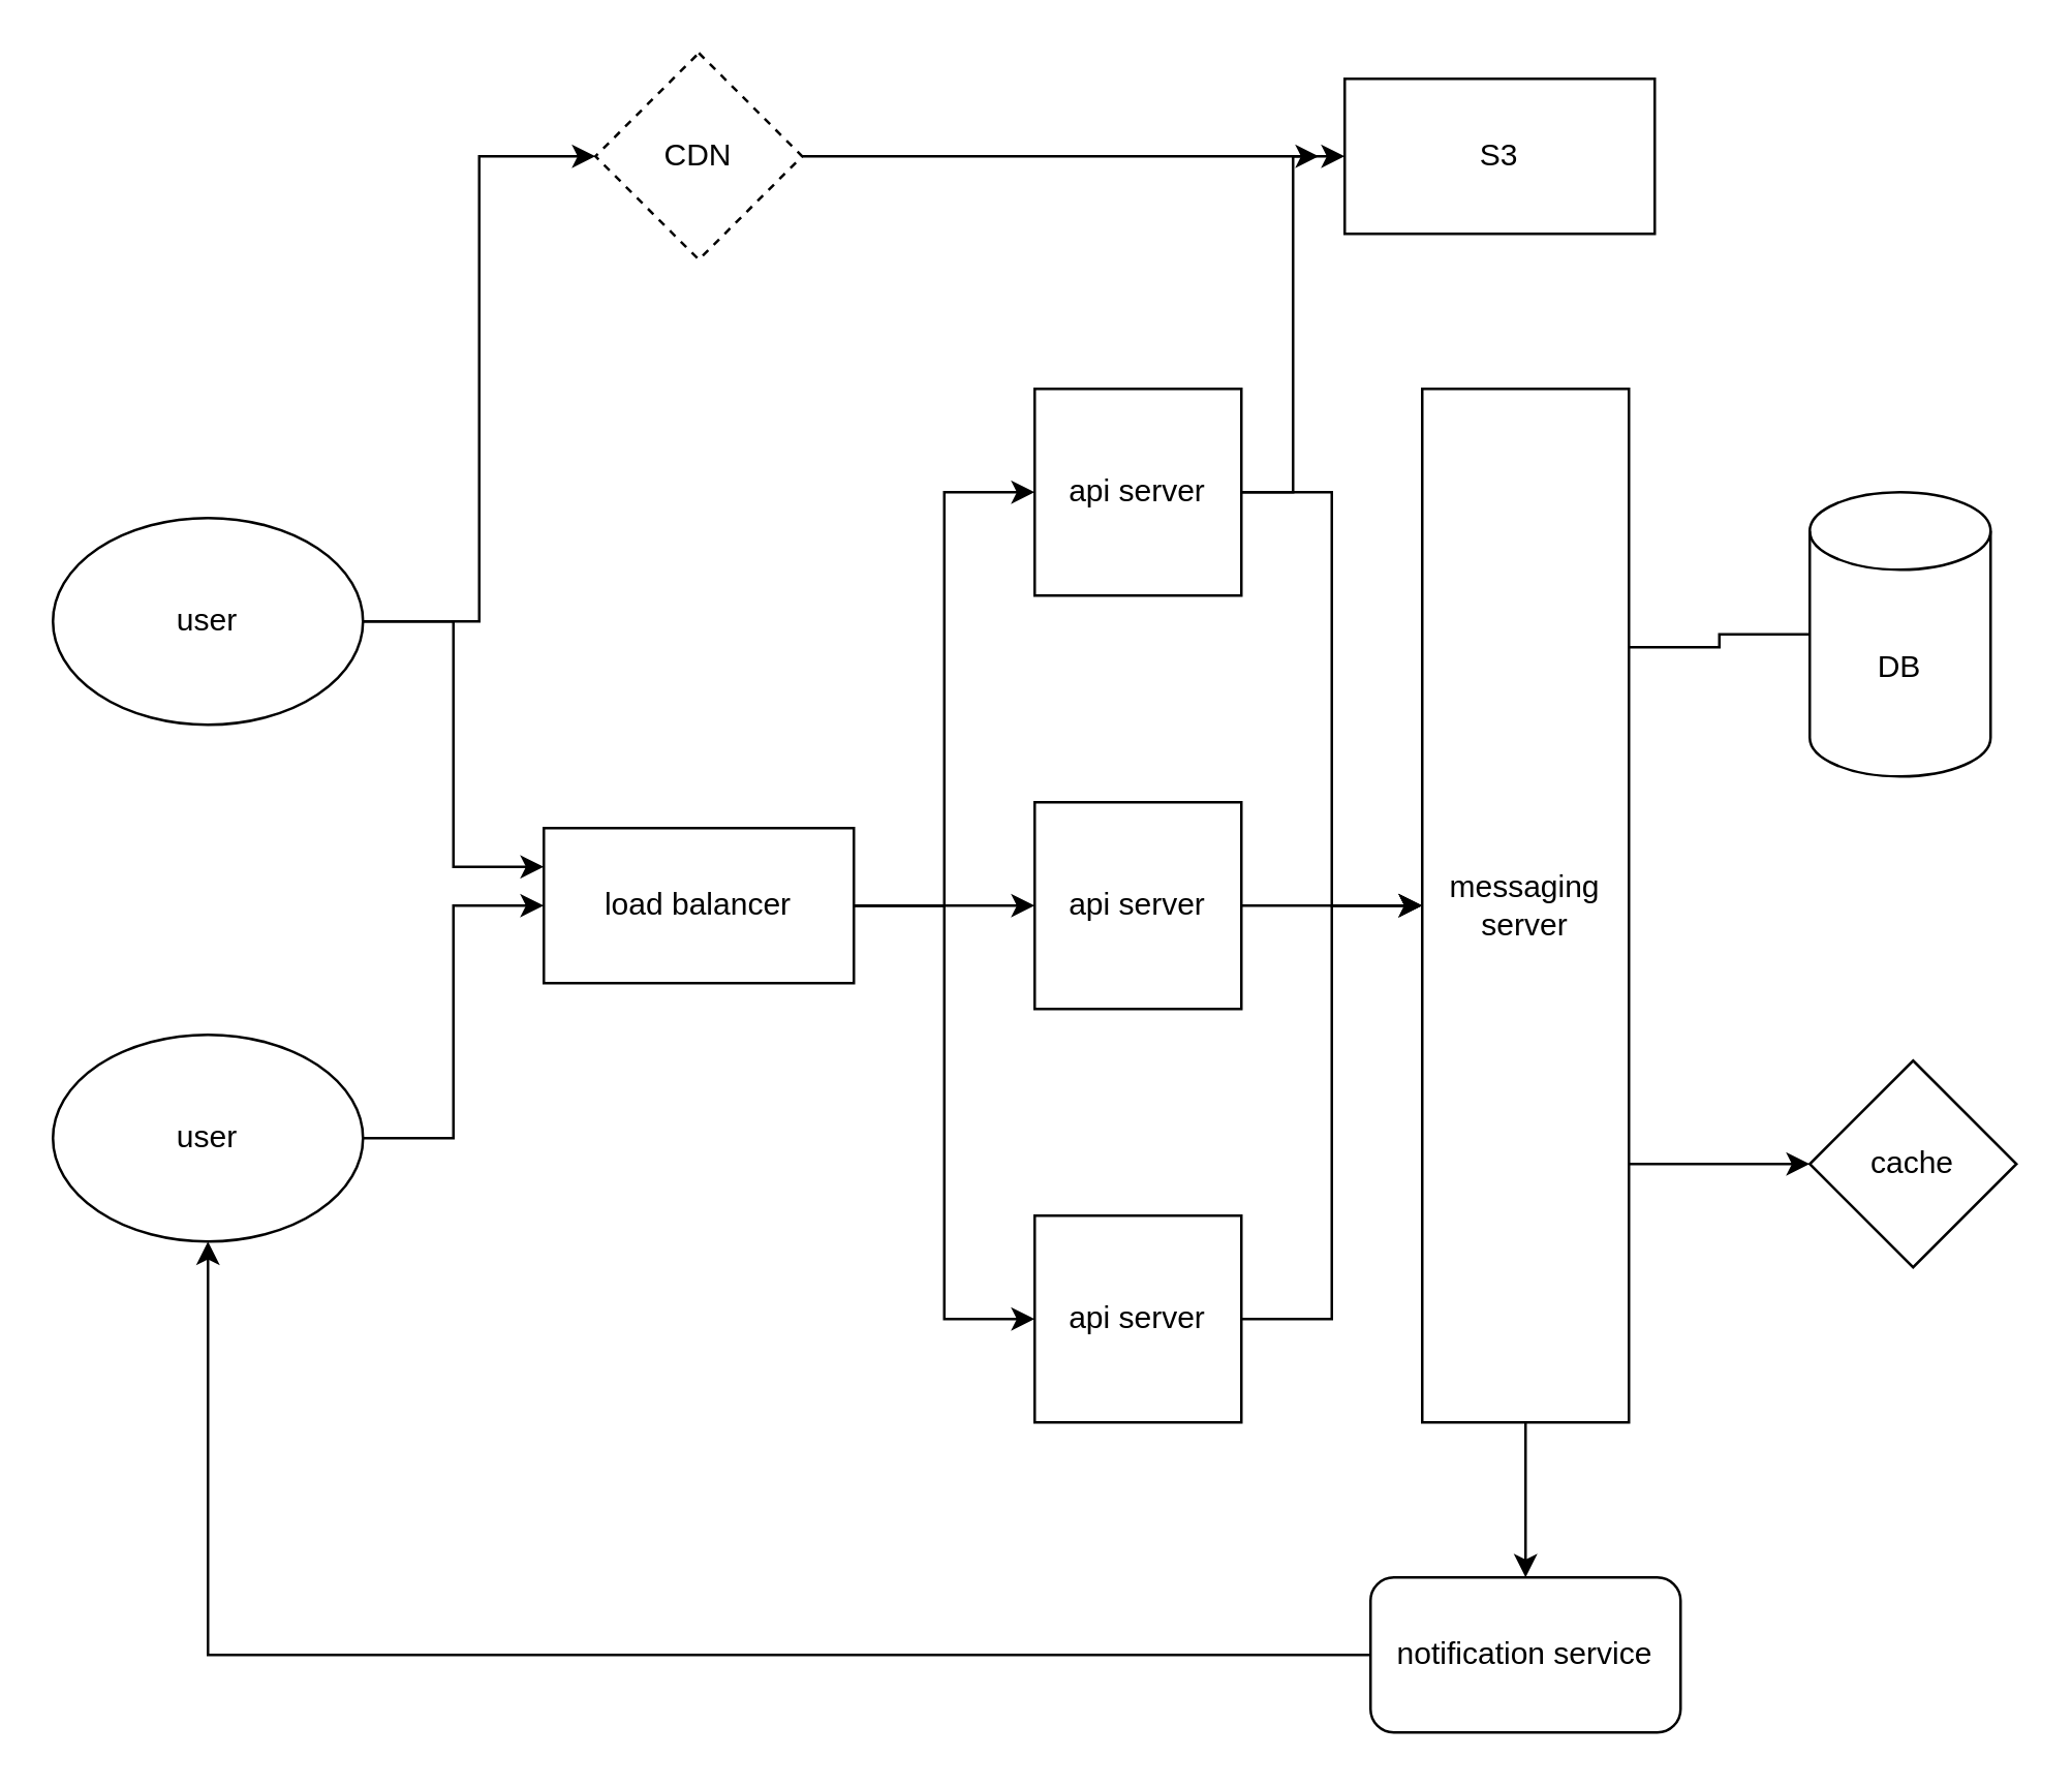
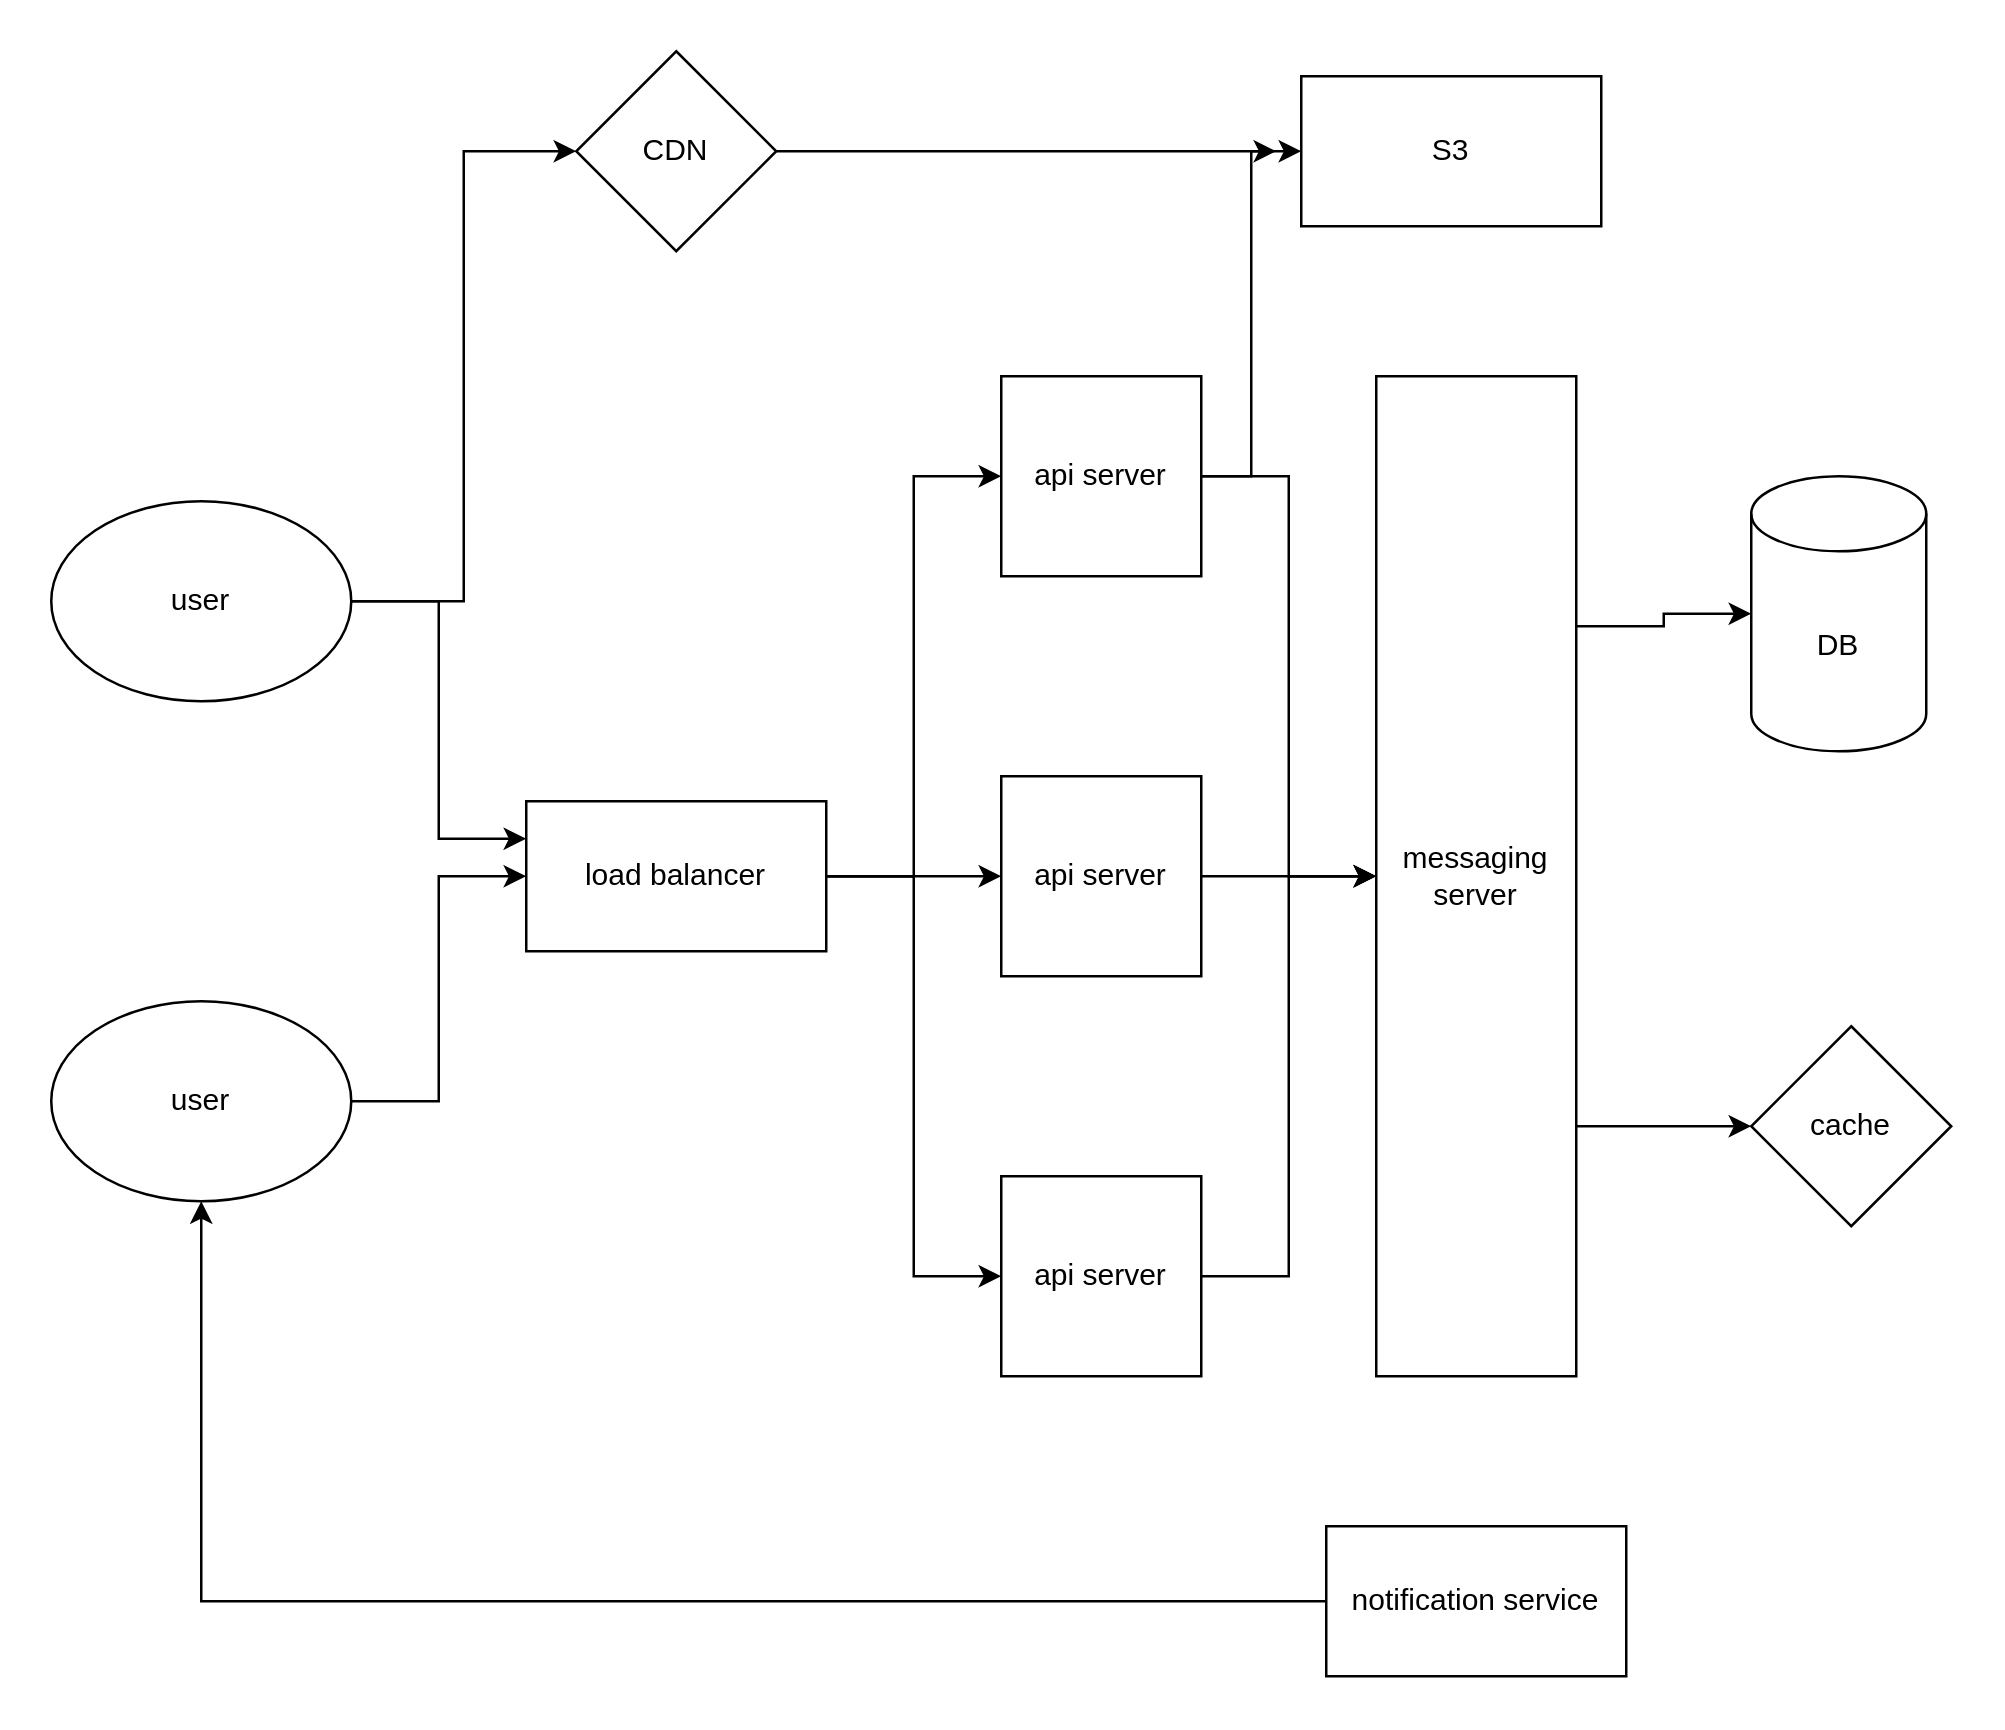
  <mxCell id="0" />
  <mxCell id="1" parent="0" />
  <mxCell id="2" style="edgeStyle=orthogonalEdgeStyle;rounded=0;orthogonalLoop=1;jettySize=auto;html=1;exitX=1;exitY=0.5;exitDx=0;exitDy=0;entryX=0;entryY=0.25;entryDx=0;entryDy=0;" edge="1" parent="1" source="4" target="10"><mxGeometry relative="1" as="geometry" /></mxCell>
  <mxCell id="3" style="edgeStyle=orthogonalEdgeStyle;rounded=0;orthogonalLoop=1;jettySize=auto;html=1;entryX=0;entryY=0.5;entryDx=0;entryDy=0;" edge="1" parent="1" source="4" target="27"><mxGeometry relative="1" as="geometry" /></mxCell>
  <mxCell id="4" value="user" style="ellipse;whiteSpace=wrap;html=1;" vertex="1" parent="1"><mxGeometry x="20" y="200" width="120" height="80" as="geometry" /></mxCell>
  <mxCell id="5" style="edgeStyle=orthogonalEdgeStyle;rounded=0;orthogonalLoop=1;jettySize=auto;html=1;exitX=1;exitY=0.5;exitDx=0;exitDy=0;entryX=0;entryY=0.5;entryDx=0;entryDy=0;" edge="1" parent="1" source="6" target="10"><mxGeometry relative="1" as="geometry" /></mxCell>
  <mxCell id="6" value="user" style="ellipse;whiteSpace=wrap;html=1;" vertex="1" parent="1"><mxGeometry x="20" y="400" width="120" height="80" as="geometry" /></mxCell>
  <mxCell id="7" style="edgeStyle=orthogonalEdgeStyle;rounded=0;orthogonalLoop=1;jettySize=auto;html=1;entryX=0;entryY=0.5;entryDx=0;entryDy=0;" edge="1" parent="1" source="10" target="13"><mxGeometry relative="1" as="geometry" /></mxCell>
  <mxCell id="8" style="edgeStyle=orthogonalEdgeStyle;rounded=0;orthogonalLoop=1;jettySize=auto;html=1;entryX=0;entryY=0.5;entryDx=0;entryDy=0;" edge="1" parent="1" source="10" target="15"><mxGeometry relative="1" as="geometry" /></mxCell>
  <mxCell id="9" style="edgeStyle=orthogonalEdgeStyle;rounded=0;orthogonalLoop=1;jettySize=auto;html=1;entryX=0;entryY=0.5;entryDx=0;entryDy=0;" edge="1" parent="1" source="10" target="17"><mxGeometry relative="1" as="geometry" /></mxCell>
  <mxCell id="10" value="load balancer" style="rounded=0;whiteSpace=wrap;html=1;" vertex="1" parent="1"><mxGeometry x="210" y="320" width="120" height="60" as="geometry" /></mxCell>
  <mxCell id="11" style="edgeStyle=orthogonalEdgeStyle;rounded=0;orthogonalLoop=1;jettySize=auto;html=1;entryX=0;entryY=0.5;entryDx=0;entryDy=0;" edge="1" parent="1" source="13" target="20"><mxGeometry relative="1" as="geometry" /></mxCell>
  <mxCell id="12" style="edgeStyle=orthogonalEdgeStyle;rounded=0;orthogonalLoop=1;jettySize=auto;html=1;entryX=0;entryY=0.5;entryDx=0;entryDy=0;" edge="1" parent="1" source="13" target="23"><mxGeometry relative="1" as="geometry" /></mxCell>
  <mxCell id="13" value="api server" style="whiteSpace=wrap;html=1;aspect=fixed;" vertex="1" parent="1"><mxGeometry x="400" y="150" width="80" height="80" as="geometry" /></mxCell>
  <mxCell id="14" style="edgeStyle=orthogonalEdgeStyle;rounded=0;orthogonalLoop=1;jettySize=auto;html=1;" edge="1" parent="1" source="15"><mxGeometry relative="1" as="geometry"><mxPoint x="550" y="350" as="targetPoint" /></mxGeometry></mxCell>
  <mxCell id="15" value="api server" style="whiteSpace=wrap;html=1;aspect=fixed;" vertex="1" parent="1"><mxGeometry x="400" y="310" width="80" height="80" as="geometry" /></mxCell>
  <mxCell id="16" style="edgeStyle=orthogonalEdgeStyle;rounded=0;orthogonalLoop=1;jettySize=auto;html=1;exitX=1;exitY=0.5;exitDx=0;exitDy=0;entryX=0;entryY=0.5;entryDx=0;entryDy=0;" edge="1" parent="1" source="17" target="20"><mxGeometry relative="1" as="geometry" /></mxCell>
  <mxCell id="17" value="api server" style="whiteSpace=wrap;html=1;aspect=fixed;" vertex="1" parent="1"><mxGeometry x="400" y="470" width="80" height="80" as="geometry" /></mxCell>
- <mxCell id="18" style="edgeStyle=orthogonalEdgeStyle;rounded=0;orthogonalLoop=1;jettySize=auto;html=1;entryX=0.5;entryY=0;entryDx=0;entryDy=0;" edge="1" parent="1" source="20" target="25"><mxGeometry relative="1" as="geometry" /></mxCell>
  <mxCell id="19" style="edgeStyle=orthogonalEdgeStyle;rounded=0;orthogonalLoop=1;jettySize=auto;html=1;exitX=1;exitY=0.75;exitDx=0;exitDy=0;entryX=0;entryY=0.5;entryDx=0;entryDy=0;" edge="1" parent="1" source="20" target="22"><mxGeometry relative="1" as="geometry" /></mxCell>
  <mxCell id="20" value="messaging server" style="rounded=0;whiteSpace=wrap;html=1;" vertex="1" parent="1"><mxGeometry x="550" y="150" width="80" height="400" as="geometry" /></mxCell>
  <mxCell id="21" value="DB" style="shape=cylinder3;whiteSpace=wrap;html=1;boundedLbl=1;backgroundOutline=1;size=15;" vertex="1" parent="1"><mxGeometry x="700" y="190" width="70" height="110" as="geometry" /></mxCell>
  <mxCell id="22" value="cache" style="rhombus;whiteSpace=wrap;html=1;" vertex="1" parent="1"><mxGeometry x="700" y="410" width="80" height="80" as="geometry" /></mxCell>
  <mxCell id="23" value="S3" style="rounded=0;whiteSpace=wrap;html=1;" vertex="1" parent="1"><mxGeometry x="520" y="30" width="120" height="60" as="geometry" /></mxCell>
  <mxCell id="24" style="edgeStyle=orthogonalEdgeStyle;rounded=0;orthogonalLoop=1;jettySize=auto;html=1;entryX=0.5;entryY=1;entryDx=0;entryDy=0;" edge="1" parent="1" source="25" target="6"><mxGeometry relative="1" as="geometry" /></mxCell>
- <mxCell id="25" value="notification service" style="whiteSpace=wrap;html=1;rounded=1;" vertex="1" parent="1"><mxGeometry x="530" y="610" width="120" height="60" as="geometry" /></mxCell>
+ <mxCell id="25" value="notification service" style="rounded=0;whiteSpace=wrap;html=1;" vertex="1" parent="1"><mxGeometry x="530" y="610" width="120" height="60" as="geometry" /></mxCell>
  <mxCell id="26" style="edgeStyle=orthogonalEdgeStyle;rounded=0;orthogonalLoop=1;jettySize=auto;html=1;" edge="1" parent="1" source="27"><mxGeometry relative="1" as="geometry"><mxPoint x="510" y="60" as="targetPoint" /></mxGeometry></mxCell>
- <mxCell id="27" value="CDN" style="rhombus;whiteSpace=wrap;html=1;dashed=1;" vertex="1" parent="1"><mxGeometry x="230" y="20" width="80" height="80" as="geometry" /></mxCell>
- <mxCell id="28" style="edgeStyle=orthogonalEdgeStyle;rounded=0;orthogonalLoop=1;jettySize=auto;html=1;exitX=1;exitY=0.25;exitDx=0;exitDy=0;entryX=0;entryY=0.5;entryDx=0;entryDy=0;entryPerimeter=0;endArrow=none;" edge="1" parent="1" source="20" target="21"><mxGeometry relative="1" as="geometry" /></mxCell>
+ <mxCell id="27" value="CDN" style="rhombus;whiteSpace=wrap;html=1;" vertex="1" parent="1"><mxGeometry x="230" y="20" width="80" height="80" as="geometry" /></mxCell>
+ <mxCell id="28" style="edgeStyle=orthogonalEdgeStyle;rounded=0;orthogonalLoop=1;jettySize=auto;html=1;exitX=1;exitY=0.25;exitDx=0;exitDy=0;entryX=0;entryY=0.5;entryDx=0;entryDy=0;entryPerimeter=0;" edge="1" parent="1" source="20" target="21"><mxGeometry relative="1" as="geometry" /></mxCell>
